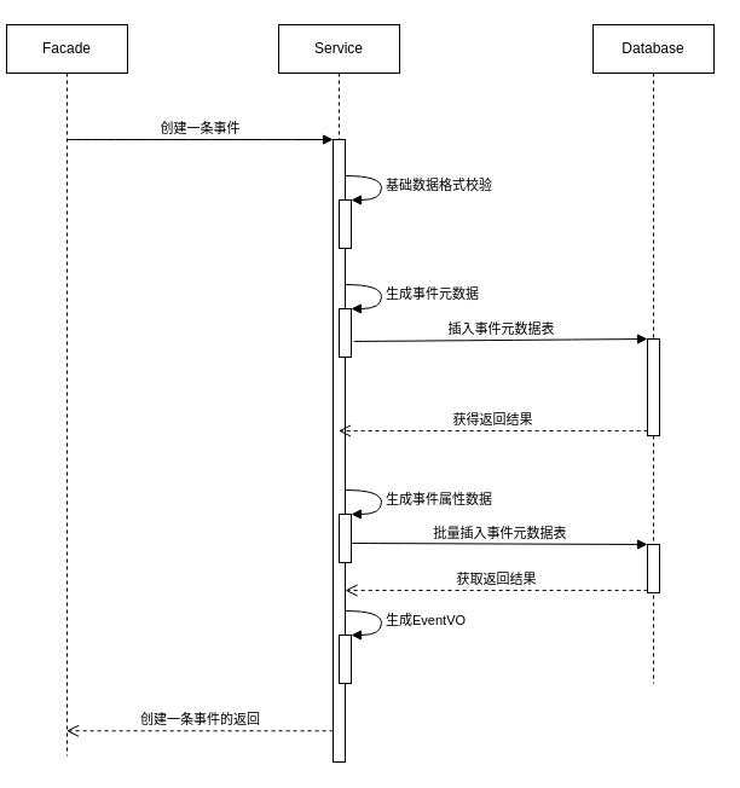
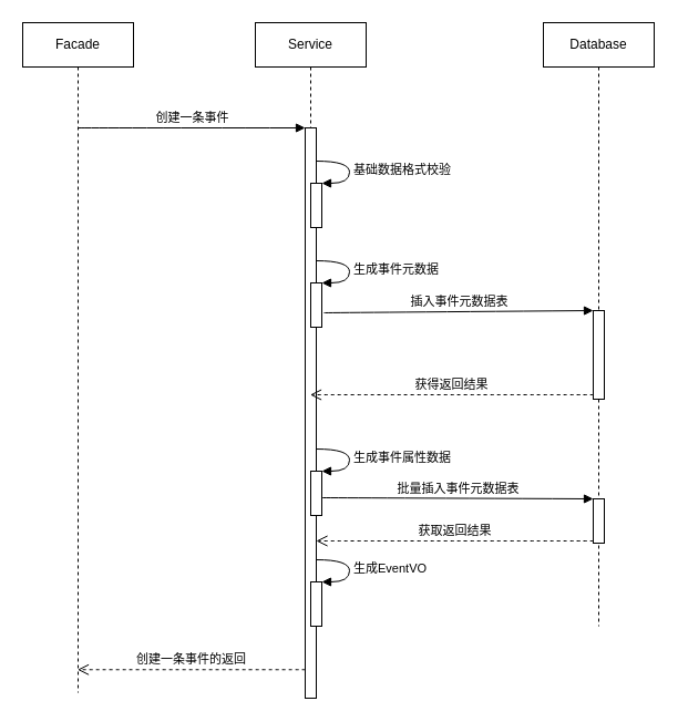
  <mxCell id="0" />
  <mxCell id="1" parent="0" />
- <mxCell id="2" value="Facade" style="shape=umlLifeline;perimeter=lifelinePerimeter;whiteSpace=wrap;html=1;container=1;collapsible=0;recursiveResize=0;outlineConnect=0;" vertex="1" parent="1"><mxGeometry x="5" y="20" width="100" height="605" as="geometry" /></mxCell>
+ <mxCell id="2" value="Facade" style="shape=umlLifeline;perimeter=lifelinePerimeter;whiteSpace=wrap;html=1;container=1;collapsible=0;recursiveResize=0;outlineConnect=0;" vertex="1" parent="1"><mxGeometry x="20" y="20" width="100" height="605" as="geometry" /></mxCell>
  <mxCell id="3" value="Service" style="shape=umlLifeline;perimeter=lifelinePerimeter;whiteSpace=wrap;html=1;container=1;collapsible=0;recursiveResize=0;outlineConnect=0;" vertex="1" parent="1"><mxGeometry x="230" y="20" width="100" height="610" as="geometry" /></mxCell>
  <mxCell id="4" value="" style="html=1;points=[];perimeter=orthogonalPerimeter;" vertex="1" parent="3"><mxGeometry x="45" y="95" width="10" height="515" as="geometry" /></mxCell>
  <mxCell id="5" value="" style="html=1;points=[];perimeter=orthogonalPerimeter;" vertex="1" parent="3"><mxGeometry x="50" y="145" width="10" height="40" as="geometry" /></mxCell>
  <mxCell id="6" value="基础数据格式校验" style="edgeStyle=orthogonalEdgeStyle;html=1;align=left;spacingLeft=2;endArrow=block;rounded=0;entryX=1;entryY=0;curved=1;elbow=vertical;" edge="1" target="5" parent="3"><mxGeometry relative="1" as="geometry"><mxPoint x="55" y="125" as="sourcePoint" /><Array as="points"><mxPoint x="85" y="125" /></Array></mxGeometry></mxCell>
  <mxCell id="7" value="" style="html=1;points=[];perimeter=orthogonalPerimeter;" vertex="1" parent="3"><mxGeometry x="50" y="235" width="10" height="40" as="geometry" /></mxCell>
  <mxCell id="8" value="生成事件元数据" style="edgeStyle=orthogonalEdgeStyle;html=1;align=left;spacingLeft=2;endArrow=block;rounded=0;entryX=1;entryY=0;curved=1;elbow=vertical;" edge="1" target="7" parent="3"><mxGeometry relative="1" as="geometry"><mxPoint x="55" y="215" as="sourcePoint" /><Array as="points"><mxPoint x="85" y="215" /></Array></mxGeometry></mxCell>
  <mxCell id="9" value="" style="html=1;points=[];perimeter=orthogonalPerimeter;" vertex="1" parent="3"><mxGeometry x="50" y="405" width="10" height="40" as="geometry" /></mxCell>
  <mxCell id="10" value="生成事件属性数据" style="edgeStyle=orthogonalEdgeStyle;html=1;align=left;spacingLeft=2;endArrow=block;rounded=0;entryX=1;entryY=0;curved=1;elbow=vertical;" edge="1" target="9" parent="3"><mxGeometry relative="1" as="geometry"><mxPoint x="55" y="385" as="sourcePoint" /><Array as="points"><mxPoint x="85" y="385" /></Array></mxGeometry></mxCell>
  <mxCell id="11" value="" style="html=1;points=[];perimeter=orthogonalPerimeter;" vertex="1" parent="3"><mxGeometry x="50" y="505" width="10" height="40" as="geometry" /></mxCell>
  <mxCell id="12" value="生成EventVO" style="edgeStyle=orthogonalEdgeStyle;html=1;align=left;spacingLeft=2;endArrow=block;rounded=0;entryX=1;entryY=0;curved=1;elbow=vertical;" edge="1" target="11" parent="3"><mxGeometry relative="1" as="geometry"><mxPoint x="55" y="485" as="sourcePoint" /><Array as="points"><mxPoint x="85" y="485" /></Array></mxGeometry></mxCell>
  <mxCell id="13" value="Database" style="shape=umlLifeline;perimeter=lifelinePerimeter;whiteSpace=wrap;html=1;container=1;collapsible=0;recursiveResize=0;outlineConnect=0;" vertex="1" parent="1"><mxGeometry x="490" y="20" width="100" height="545" as="geometry" /></mxCell>
  <mxCell id="14" value="" style="html=1;points=[];perimeter=orthogonalPerimeter;" vertex="1" parent="13"><mxGeometry x="45" y="260" width="10" height="80" as="geometry" /></mxCell>
  <mxCell id="15" value="" style="html=1;points=[];perimeter=orthogonalPerimeter;" vertex="1" parent="13"><mxGeometry x="45" y="430" width="10" height="40" as="geometry" /></mxCell>
  <mxCell id="16" value="创建一条事件的返回" style="html=1;verticalAlign=bottom;endArrow=open;dashed=1;endSize=8;exitX=0;exitY=0.95;rounded=0;curved=1;elbow=vertical;" edge="1" source="4" parent="1" target="2"><mxGeometry relative="1" as="geometry"><mxPoint x="205" y="191" as="targetPoint" /></mxGeometry></mxCell>
  <mxCell id="17" value="创建一条事件" style="html=1;verticalAlign=bottom;endArrow=block;entryX=0;entryY=0;rounded=0;curved=1;elbow=vertical;" edge="1" target="4" parent="1" source="2"><mxGeometry relative="1" as="geometry"><mxPoint x="205" y="115" as="sourcePoint" /></mxGeometry></mxCell>
  <mxCell id="18" value="插入事件元数据表" style="html=1;verticalAlign=bottom;endArrow=block;entryX=0;entryY=0;rounded=0;curved=1;elbow=vertical;exitX=1.2;exitY=0.675;exitDx=0;exitDy=0;exitPerimeter=0;" edge="1" target="14" parent="1" source="7"><mxGeometry relative="1" as="geometry"><mxPoint x="465" y="275" as="sourcePoint" /></mxGeometry></mxCell>
  <mxCell id="19" value="获得返回结果" style="html=1;verticalAlign=bottom;endArrow=open;dashed=1;endSize=8;exitX=0;exitY=0.95;rounded=0;curved=1;elbow=vertical;" edge="1" source="14" parent="1" target="3"><mxGeometry relative="1" as="geometry"><mxPoint x="465" y="351" as="targetPoint" /></mxGeometry></mxCell>
  <mxCell id="20" value="批量插入事件元数据表" style="html=1;verticalAlign=bottom;endArrow=block;entryX=0;entryY=0;rounded=0;curved=1;elbow=vertical;exitX=1;exitY=0.6;exitDx=0;exitDy=0;exitPerimeter=0;" edge="1" target="15" parent="1" source="9"><mxGeometry relative="1" as="geometry"><mxPoint x="465" y="450" as="sourcePoint" /></mxGeometry></mxCell>
  <mxCell id="21" value="获取返回结果" style="html=1;verticalAlign=bottom;endArrow=open;dashed=1;endSize=8;exitX=0;exitY=0.95;rounded=0;curved=1;elbow=vertical;" edge="1" source="15" parent="1" target="4"><mxGeometry relative="1" as="geometry"><mxPoint x="340" y="488" as="targetPoint" /></mxGeometry></mxCell>
